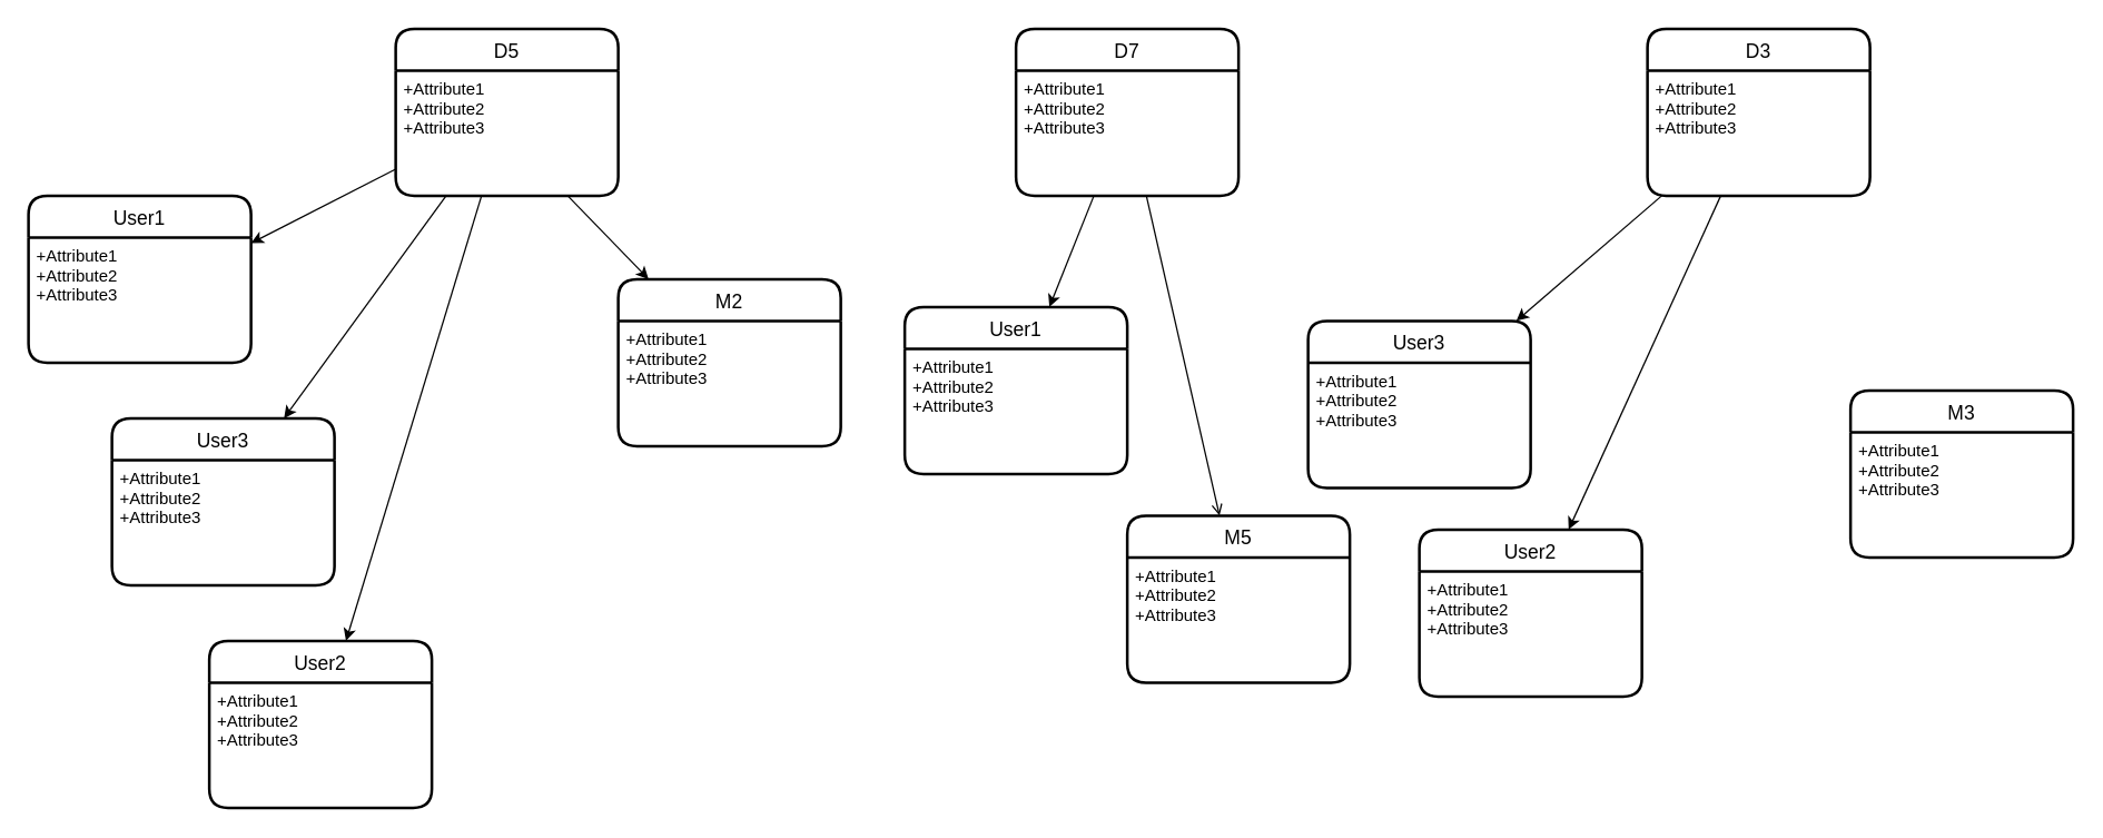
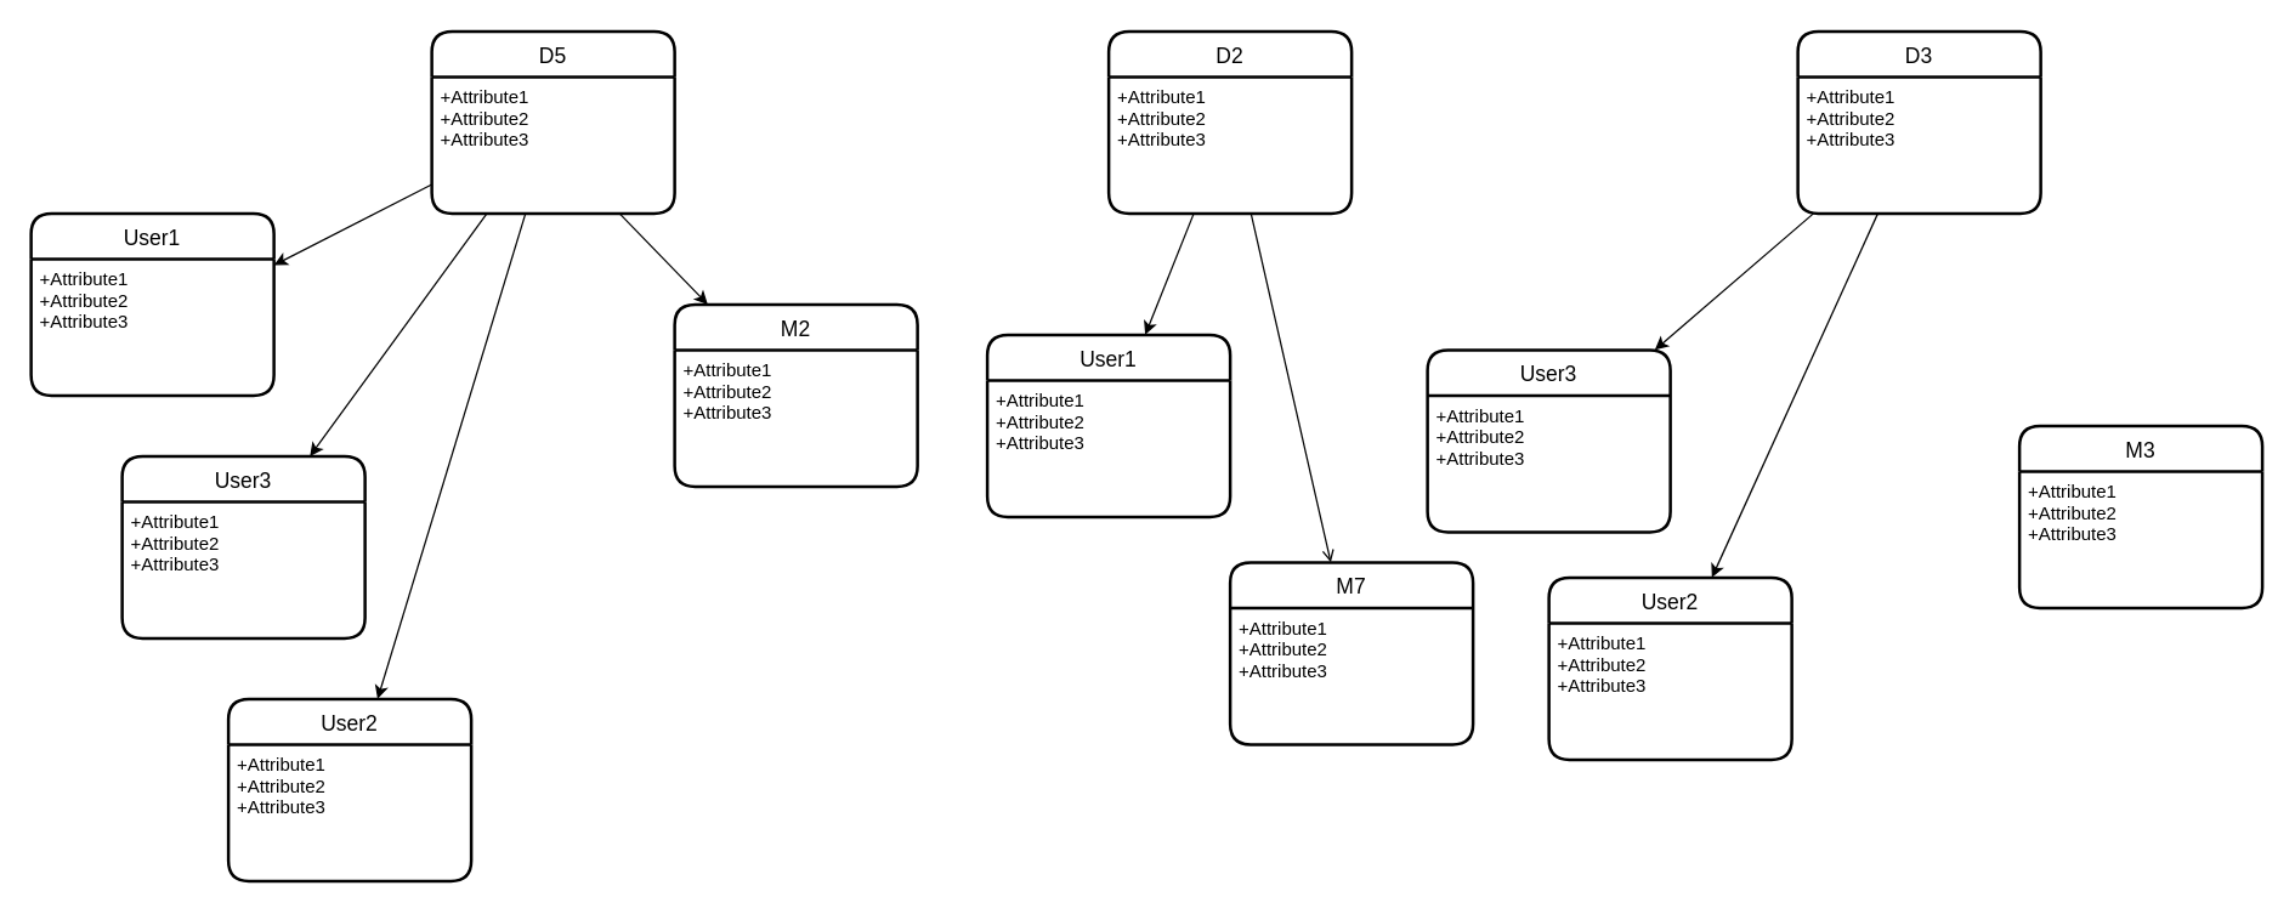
  <mxCell id="0" />
  <mxCell id="1" parent="0" />
  <mxCell id="2" value="User1" style="swimlane;childLayout=stackLayout;horizontal=1;startSize=30;horizontalStack=0;rounded=1;fontSize=14;fontStyle=0;strokeWidth=2;resizeParent=0;resizeLast=1;shadow=0;dashed=0;align=center;" vertex="1" parent="1"><mxGeometry x="20" y="140" width="160" height="120" as="geometry" /></mxCell>
  <mxCell id="3" value="+Attribute1&#10;+Attribute2&#10;+Attribute3" style="align=left;strokeColor=none;fillColor=none;spacingLeft=4;fontSize=12;verticalAlign=top;resizable=0;rotatable=0;part=1;" vertex="1" parent="2"><mxGeometry y="30" width="160" height="90" as="geometry" /></mxCell>
  <mxCell id="4" value="User2" style="swimlane;childLayout=stackLayout;horizontal=1;startSize=30;horizontalStack=0;rounded=1;fontSize=14;fontStyle=0;strokeWidth=2;resizeParent=0;resizeLast=1;shadow=0;dashed=0;align=center;" vertex="1" parent="1"><mxGeometry x="150" y="460" width="160" height="120" as="geometry" /></mxCell>
  <mxCell id="5" value="+Attribute1&#10;+Attribute2&#10;+Attribute3" style="align=left;strokeColor=none;fillColor=none;spacingLeft=4;fontSize=12;verticalAlign=top;resizable=0;rotatable=0;part=1;" vertex="1" parent="4"><mxGeometry y="30" width="160" height="90" as="geometry" /></mxCell>
  <mxCell id="6" value="User3" style="swimlane;childLayout=stackLayout;horizontal=1;startSize=30;horizontalStack=0;rounded=1;fontSize=14;fontStyle=0;strokeWidth=2;resizeParent=0;resizeLast=1;shadow=0;dashed=0;align=center;" vertex="1" parent="1"><mxGeometry x="80" y="300" width="160" height="120" as="geometry" /></mxCell>
  <mxCell id="7" value="+Attribute1&#10;+Attribute2&#10;+Attribute3" style="align=left;strokeColor=none;fillColor=none;spacingLeft=4;fontSize=12;verticalAlign=top;resizable=0;rotatable=0;part=1;" vertex="1" parent="6"><mxGeometry y="30" width="160" height="90" as="geometry" /></mxCell>
  <mxCell id="8" style="rounded=0;orthogonalLoop=1;jettySize=auto;html=1;" edge="1" parent="1" source="11" target="3"><mxGeometry relative="1" as="geometry" /></mxCell>
  <mxCell id="9" style="edgeStyle=none;rounded=0;orthogonalLoop=1;jettySize=auto;html=1;" edge="1" parent="1" source="11" target="6"><mxGeometry relative="1" as="geometry" /></mxCell>
  <mxCell id="10" style="edgeStyle=none;rounded=0;orthogonalLoop=1;jettySize=auto;html=1;" edge="1" parent="1" source="11" target="4"><mxGeometry relative="1" as="geometry" /></mxCell>
  <mxCell id="11" value="D5" style="swimlane;childLayout=stackLayout;horizontal=1;startSize=30;horizontalStack=0;rounded=1;fontSize=14;fontStyle=0;strokeWidth=2;resizeParent=0;resizeLast=1;shadow=0;dashed=0;align=center;" vertex="1" parent="1"><mxGeometry x="284" y="20" width="160" height="120" as="geometry" /></mxCell>
  <mxCell id="12" value="+Attribute1&#10;+Attribute2&#10;+Attribute3" style="align=left;strokeColor=none;fillColor=none;spacingLeft=4;fontSize=12;verticalAlign=top;resizable=0;rotatable=0;part=1;" vertex="1" parent="11"><mxGeometry y="30" width="160" height="90" as="geometry" /></mxCell>
  <mxCell id="13" value="User1" style="swimlane;childLayout=stackLayout;horizontal=1;startSize=30;horizontalStack=0;rounded=1;fontSize=14;fontStyle=0;strokeWidth=2;resizeParent=0;resizeLast=1;shadow=0;dashed=0;align=center;" vertex="1" parent="1"><mxGeometry x="650" y="220" width="160" height="120" as="geometry" /></mxCell>
  <mxCell id="14" value="+Attribute1&#10;+Attribute2&#10;+Attribute3" style="align=left;strokeColor=none;fillColor=none;spacingLeft=4;fontSize=12;verticalAlign=top;resizable=0;rotatable=0;part=1;" vertex="1" parent="13"><mxGeometry y="30" width="160" height="90" as="geometry" /></mxCell>
  <mxCell id="15" style="rounded=0;orthogonalLoop=1;jettySize=auto;html=1;" edge="1" parent="1" source="17" target="13"><mxGeometry relative="1" as="geometry" /></mxCell>
  <mxCell id="16" style="edgeStyle=none;rounded=0;orthogonalLoop=1;jettySize=auto;html=1;endArrow=open;" edge="1" parent="1" source="17" target="32"><mxGeometry relative="1" as="geometry" /></mxCell>
- <mxCell id="17" value="D7" style="swimlane;childLayout=stackLayout;horizontal=1;startSize=30;horizontalStack=0;rounded=1;fontSize=14;fontStyle=0;strokeWidth=2;resizeParent=0;resizeLast=1;shadow=0;dashed=0;align=center;" vertex="1" parent="1"><mxGeometry x="730" y="20" width="160" height="120" as="geometry" /></mxCell>
+ <mxCell id="17" value="D2" style="swimlane;childLayout=stackLayout;horizontal=1;startSize=30;horizontalStack=0;rounded=1;fontSize=14;fontStyle=0;strokeWidth=2;resizeParent=0;resizeLast=1;shadow=0;dashed=0;align=center;" vertex="1" parent="1"><mxGeometry x="730" y="20" width="160" height="120" as="geometry" /></mxCell>
  <mxCell id="18" value="+Attribute1&#10;+Attribute2&#10;+Attribute3" style="align=left;strokeColor=none;fillColor=none;spacingLeft=4;fontSize=12;verticalAlign=top;resizable=0;rotatable=0;part=1;" vertex="1" parent="17"><mxGeometry y="30" width="160" height="90" as="geometry" /></mxCell>
  <mxCell id="19" value="User2" style="swimlane;childLayout=stackLayout;horizontal=1;startSize=30;horizontalStack=0;rounded=1;fontSize=14;fontStyle=0;strokeWidth=2;resizeParent=0;resizeLast=1;shadow=0;dashed=0;align=center;" vertex="1" parent="1"><mxGeometry x="1020" y="380" width="160" height="120" as="geometry" /></mxCell>
  <mxCell id="20" value="+Attribute1&#10;+Attribute2&#10;+Attribute3" style="align=left;strokeColor=none;fillColor=none;spacingLeft=4;fontSize=12;verticalAlign=top;resizable=0;rotatable=0;part=1;" vertex="1" parent="19"><mxGeometry y="30" width="160" height="90" as="geometry" /></mxCell>
  <mxCell id="21" value="User3" style="swimlane;childLayout=stackLayout;horizontal=1;startSize=30;horizontalStack=0;rounded=1;fontSize=14;fontStyle=0;strokeWidth=2;resizeParent=0;resizeLast=1;shadow=0;dashed=0;align=center;" vertex="1" parent="1"><mxGeometry x="940" y="230" width="160" height="120" as="geometry" /></mxCell>
  <mxCell id="22" value="+Attribute1&#10;+Attribute2&#10;+Attribute3" style="align=left;strokeColor=none;fillColor=none;spacingLeft=4;fontSize=12;verticalAlign=top;resizable=0;rotatable=0;part=1;" vertex="1" parent="21"><mxGeometry y="30" width="160" height="90" as="geometry" /></mxCell>
  <mxCell id="23" style="edgeStyle=none;rounded=0;orthogonalLoop=1;jettySize=auto;html=1;" edge="1" parent="1" source="25" target="21"><mxGeometry relative="1" as="geometry" /></mxCell>
  <mxCell id="24" style="edgeStyle=none;rounded=0;orthogonalLoop=1;jettySize=auto;html=1;" edge="1" parent="1" source="25" target="19"><mxGeometry relative="1" as="geometry" /></mxCell>
  <mxCell id="25" value="D3" style="swimlane;childLayout=stackLayout;horizontal=1;startSize=30;horizontalStack=0;rounded=1;fontSize=14;fontStyle=0;strokeWidth=2;resizeParent=0;resizeLast=1;shadow=0;dashed=0;align=center;" vertex="1" parent="1"><mxGeometry x="1184" y="20" width="160" height="120" as="geometry" /></mxCell>
  <mxCell id="26" value="+Attribute1&#10;+Attribute2&#10;+Attribute3" style="align=left;strokeColor=none;fillColor=none;spacingLeft=4;fontSize=12;verticalAlign=top;resizable=0;rotatable=0;part=1;" vertex="1" parent="25"><mxGeometry y="30" width="160" height="90" as="geometry" /></mxCell>
  <mxCell id="27" value="M2" style="swimlane;childLayout=stackLayout;horizontal=1;startSize=30;horizontalStack=0;rounded=1;fontSize=14;fontStyle=0;strokeWidth=2;resizeParent=0;resizeLast=1;shadow=0;dashed=0;align=center;" vertex="1" parent="1"><mxGeometry x="444" y="200" width="160" height="120" as="geometry" /></mxCell>
  <mxCell id="28" value="+Attribute1&#10;+Attribute2&#10;+Attribute3" style="align=left;strokeColor=none;fillColor=none;spacingLeft=4;fontSize=12;verticalAlign=top;resizable=0;rotatable=0;part=1;" vertex="1" parent="27"><mxGeometry y="30" width="160" height="90" as="geometry" /></mxCell>
  <mxCell id="29" style="edgeStyle=none;rounded=0;orthogonalLoop=1;jettySize=auto;html=1;" edge="1" parent="1" source="12" target="27"><mxGeometry relative="1" as="geometry" /></mxCell>
  <mxCell id="30" value="M3" style="swimlane;childLayout=stackLayout;horizontal=1;startSize=30;horizontalStack=0;rounded=1;fontSize=14;fontStyle=0;strokeWidth=2;resizeParent=0;resizeLast=1;shadow=0;dashed=0;align=center;" vertex="1" parent="1"><mxGeometry x="1330" y="280" width="160" height="120" as="geometry" /></mxCell>
  <mxCell id="31" value="+Attribute1&#10;+Attribute2&#10;+Attribute3" style="align=left;strokeColor=none;fillColor=none;spacingLeft=4;fontSize=12;verticalAlign=top;resizable=0;rotatable=0;part=1;" vertex="1" parent="30"><mxGeometry y="30" width="160" height="90" as="geometry" /></mxCell>
- <mxCell id="32" value="M5" style="swimlane;childLayout=stackLayout;horizontal=1;startSize=30;horizontalStack=0;rounded=1;fontSize=14;fontStyle=0;strokeWidth=2;resizeParent=0;resizeLast=1;shadow=0;dashed=0;align=center;" vertex="1" parent="1"><mxGeometry x="810" y="370" width="160" height="120" as="geometry" /></mxCell>
+ <mxCell id="32" value="M7" style="swimlane;childLayout=stackLayout;horizontal=1;startSize=30;horizontalStack=0;rounded=1;fontSize=14;fontStyle=0;strokeWidth=2;resizeParent=0;resizeLast=1;shadow=0;dashed=0;align=center;" vertex="1" parent="1"><mxGeometry x="810" y="370" width="160" height="120" as="geometry" /></mxCell>
  <mxCell id="33" value="+Attribute1&#10;+Attribute2&#10;+Attribute3" style="align=left;strokeColor=none;fillColor=none;spacingLeft=4;fontSize=12;verticalAlign=top;resizable=0;rotatable=0;part=1;" vertex="1" parent="32"><mxGeometry y="30" width="160" height="90" as="geometry" /></mxCell>
